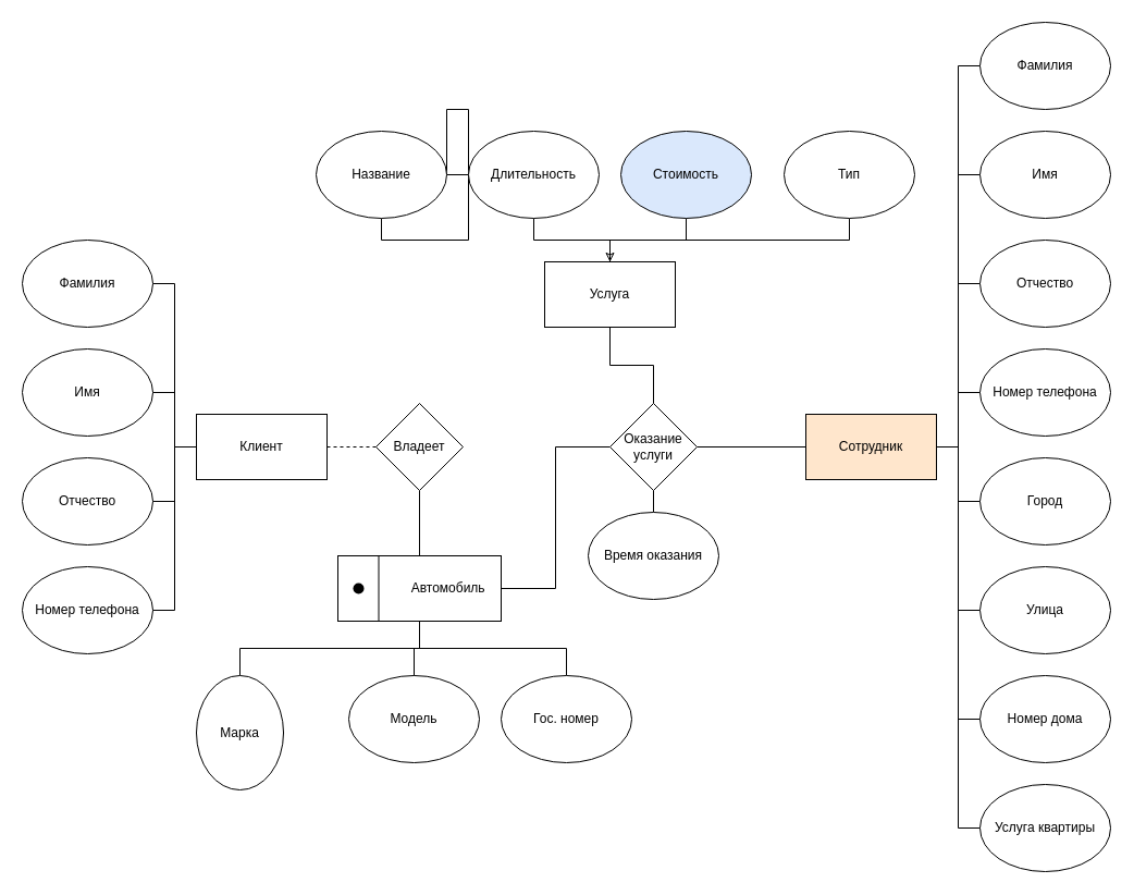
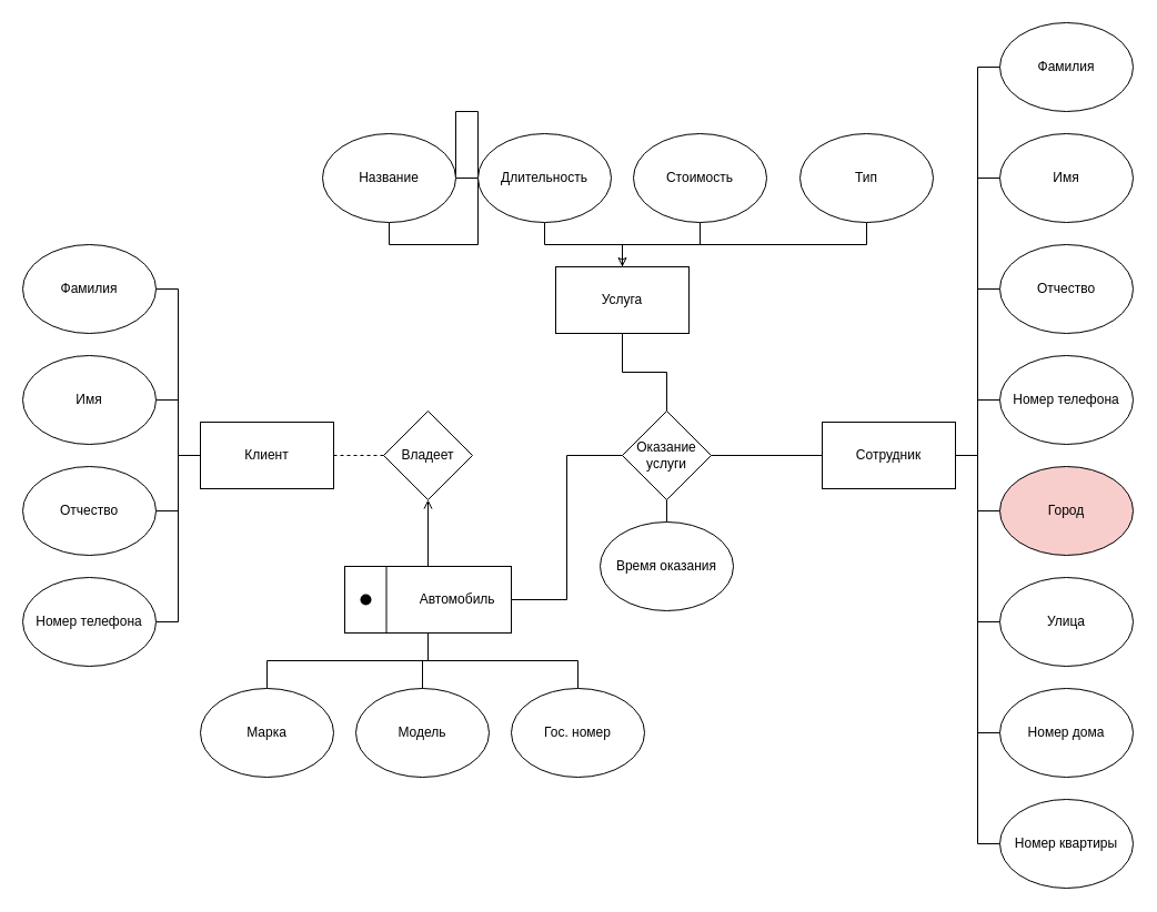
  <mxCell id="0" />
  <mxCell id="1" parent="0" />
  <mxCell id="2" style="edgeStyle=orthogonalEdgeStyle;rounded=0;orthogonalLoop=1;jettySize=auto;html=1;exitX=0.5;exitY=0;exitDx=0;exitDy=0;entryX=0.5;entryY=1;entryDx=0;entryDy=0;endArrow=none;endFill=0;" edge="1" parent="1" source="3" target="8"><mxGeometry relative="1" as="geometry" /></mxCell>
- <mxCell id="3" value="Марка" style="ellipse;whiteSpace=wrap;html=1;" vertex="1" parent="1"><mxGeometry x="180" y="620" width="80" height="105" as="geometry" /></mxCell>
+ <mxCell id="3" value="Марка" style="ellipse;whiteSpace=wrap;html=1;" vertex="1" parent="1"><mxGeometry x="180" y="620" width="120" height="80" as="geometry" /></mxCell>
  <mxCell id="4" value="Модель" style="ellipse;whiteSpace=wrap;html=1;" vertex="1" parent="1"><mxGeometry x="320" y="620" width="120" height="80" as="geometry" /></mxCell>
- <mxCell id="5" style="edgeStyle=orthogonalEdgeStyle;rounded=0;orthogonalLoop=1;jettySize=auto;html=1;exitX=0.5;exitY=0;exitDx=0;exitDy=0;entryX=0.5;entryY=1;entryDx=0;entryDy=0;endArrow=none;endFill=0;" edge="1" parent="1" source="8" target="9"><mxGeometry relative="1" as="geometry" /></mxCell>
+ <mxCell id="5" style="edgeStyle=orthogonalEdgeStyle;rounded=0;orthogonalLoop=1;jettySize=auto;html=1;exitX=0.5;exitY=0;exitDx=0;exitDy=0;entryX=0.5;entryY=1;entryDx=0;entryDy=0;endArrow=open;endFill=0;" edge="1" parent="1" source="8" target="9"><mxGeometry relative="1" as="geometry" /></mxCell>
  <mxCell id="6" style="edgeStyle=orthogonalEdgeStyle;rounded=0;orthogonalLoop=1;jettySize=auto;html=1;exitX=1;exitY=0.5;exitDx=0;exitDy=0;entryX=0;entryY=0.5;entryDx=0;entryDy=0;endArrow=none;endFill=0;" edge="1" parent="1" source="8" target="40"><mxGeometry relative="1" as="geometry" /></mxCell>
  <mxCell id="7" style="edgeStyle=orthogonalEdgeStyle;rounded=0;orthogonalLoop=1;jettySize=auto;html=1;exitX=0.5;exitY=1;exitDx=0;exitDy=0;entryX=0.5;entryY=0;entryDx=0;entryDy=0;endArrow=none;endFill=0;" edge="1" parent="1" source="8" target="4"><mxGeometry relative="1" as="geometry" /></mxCell>
  <mxCell id="8" value="&lt;span style=&quot;white-space: pre;&quot;&gt;&#09;&lt;/span&gt;&lt;span style=&quot;white-space: pre;&quot;&gt;&#09;&lt;/span&gt;Автомобиль" style="rounded=0;whiteSpace=wrap;html=1;" vertex="1" parent="1"><mxGeometry x="310" y="510" width="150" height="60" as="geometry" /></mxCell>
  <mxCell id="9" value="Владеет" style="rhombus;whiteSpace=wrap;html=1;" vertex="1" parent="1"><mxGeometry x="345" y="370" width="80" height="80" as="geometry" /></mxCell>
  <mxCell id="10" style="edgeStyle=orthogonalEdgeStyle;rounded=0;orthogonalLoop=1;jettySize=auto;html=1;exitX=1;exitY=0.5;exitDx=0;exitDy=0;entryX=0;entryY=0.5;entryDx=0;entryDy=0;endArrow=none;endFill=0;dashed=1;" edge="1" parent="1" source="11" target="9"><mxGeometry relative="1" as="geometry" /></mxCell>
  <mxCell id="11" value="Клиент" style="rounded=0;whiteSpace=wrap;html=1;" vertex="1" parent="1"><mxGeometry x="180" y="380" width="120" height="60" as="geometry" /></mxCell>
  <mxCell id="12" style="edgeStyle=orthogonalEdgeStyle;rounded=0;orthogonalLoop=1;jettySize=auto;html=1;exitX=0.5;exitY=0;exitDx=0;exitDy=0;entryX=0.5;entryY=1;entryDx=0;entryDy=0;endArrow=none;endFill=0;" edge="1" parent="1" source="13" target="8"><mxGeometry relative="1" as="geometry" /></mxCell>
  <mxCell id="13" value="Гос. номер" style="ellipse;whiteSpace=wrap;html=1;" vertex="1" parent="1"><mxGeometry x="460" y="620" width="120" height="80" as="geometry" /></mxCell>
  <mxCell id="14" style="edgeStyle=orthogonalEdgeStyle;rounded=0;orthogonalLoop=1;jettySize=auto;html=1;exitX=1;exitY=0.5;exitDx=0;exitDy=0;entryX=0;entryY=0.5;entryDx=0;entryDy=0;endArrow=none;endFill=0;" edge="1" parent="1" source="15" target="11"><mxGeometry relative="1" as="geometry" /></mxCell>
  <mxCell id="15" value="Фамилия" style="ellipse;whiteSpace=wrap;html=1;" vertex="1" parent="1"><mxGeometry x="20" y="220" width="120" height="80" as="geometry" /></mxCell>
  <mxCell id="16" style="edgeStyle=orthogonalEdgeStyle;rounded=0;orthogonalLoop=1;jettySize=auto;html=1;exitX=1;exitY=0.5;exitDx=0;exitDy=0;entryX=0;entryY=0.5;entryDx=0;entryDy=0;endArrow=none;endFill=0;" edge="1" parent="1" source="17" target="11"><mxGeometry relative="1" as="geometry" /></mxCell>
  <mxCell id="17" value="Имя" style="ellipse;whiteSpace=wrap;html=1;" vertex="1" parent="1"><mxGeometry x="20" y="320" width="120" height="80" as="geometry" /></mxCell>
  <mxCell id="18" style="edgeStyle=orthogonalEdgeStyle;rounded=0;orthogonalLoop=1;jettySize=auto;html=1;exitX=1;exitY=0.5;exitDx=0;exitDy=0;entryX=0;entryY=0.5;entryDx=0;entryDy=0;endArrow=none;endFill=0;" edge="1" parent="1" source="19" target="11"><mxGeometry relative="1" as="geometry" /></mxCell>
  <mxCell id="19" value="Отчество" style="ellipse;whiteSpace=wrap;html=1;" vertex="1" parent="1"><mxGeometry x="20" y="420" width="120" height="80" as="geometry" /></mxCell>
  <mxCell id="20" style="edgeStyle=orthogonalEdgeStyle;rounded=0;orthogonalLoop=1;jettySize=auto;html=1;exitX=1;exitY=0.5;exitDx=0;exitDy=0;entryX=0;entryY=0.5;entryDx=0;entryDy=0;endArrow=none;endFill=0;" edge="1" parent="1" source="21" target="11"><mxGeometry relative="1" as="geometry" /></mxCell>
  <mxCell id="21" value="Номер телефона" style="ellipse;whiteSpace=wrap;html=1;" vertex="1" parent="1"><mxGeometry x="20" y="520" width="120" height="80" as="geometry" /></mxCell>
  <mxCell id="22" style="edgeStyle=orthogonalEdgeStyle;rounded=0;orthogonalLoop=1;jettySize=auto;html=1;exitX=0;exitY=0.5;exitDx=0;exitDy=0;entryX=1;entryY=0.5;entryDx=0;entryDy=0;endArrow=none;endFill=0;" edge="1" parent="1" source="23" target="40"><mxGeometry relative="1" as="geometry" /></mxCell>
- <mxCell id="23" value="Сотрудник" style="rounded=0;whiteSpace=wrap;html=1;fillColor=#ffe6cc;" vertex="1" parent="1"><mxGeometry x="740" y="380" width="120" height="60" as="geometry" /></mxCell>
+ <mxCell id="23" value="Сотрудник" style="rounded=0;whiteSpace=wrap;html=1;" vertex="1" parent="1"><mxGeometry x="740" y="380" width="120" height="60" as="geometry" /></mxCell>
  <mxCell id="24" style="edgeStyle=orthogonalEdgeStyle;rounded=0;orthogonalLoop=1;jettySize=auto;html=1;exitX=0;exitY=0.5;exitDx=0;exitDy=0;entryX=1;entryY=0.5;entryDx=0;entryDy=0;endArrow=none;endFill=0;" edge="1" parent="1" source="25" target="23"><mxGeometry relative="1" as="geometry" /></mxCell>
  <mxCell id="25" value="Фамилия" style="ellipse;whiteSpace=wrap;html=1;" vertex="1" parent="1"><mxGeometry x="900" y="20" width="120" height="80" as="geometry" /></mxCell>
  <mxCell id="26" style="edgeStyle=orthogonalEdgeStyle;rounded=0;orthogonalLoop=1;jettySize=auto;html=1;exitX=0;exitY=0.5;exitDx=0;exitDy=0;entryX=1;entryY=0.5;entryDx=0;entryDy=0;endArrow=none;endFill=0;" edge="1" parent="1" source="27" target="23"><mxGeometry relative="1" as="geometry" /></mxCell>
  <mxCell id="27" value="Имя" style="ellipse;whiteSpace=wrap;html=1;" vertex="1" parent="1"><mxGeometry x="900" y="120" width="120" height="80" as="geometry" /></mxCell>
  <mxCell id="28" style="edgeStyle=orthogonalEdgeStyle;rounded=0;orthogonalLoop=1;jettySize=auto;html=1;exitX=0;exitY=0.5;exitDx=0;exitDy=0;entryX=1;entryY=0.5;entryDx=0;entryDy=0;endArrow=none;endFill=0;" edge="1" parent="1" source="29" target="23"><mxGeometry relative="1" as="geometry" /></mxCell>
  <mxCell id="29" value="Отчество" style="ellipse;whiteSpace=wrap;html=1;" vertex="1" parent="1"><mxGeometry x="900" y="220" width="120" height="80" as="geometry" /></mxCell>
  <mxCell id="30" style="edgeStyle=orthogonalEdgeStyle;rounded=0;orthogonalLoop=1;jettySize=auto;html=1;exitX=0;exitY=0.5;exitDx=0;exitDy=0;entryX=1;entryY=0.5;entryDx=0;entryDy=0;endArrow=none;endFill=0;" edge="1" parent="1" source="31" target="23"><mxGeometry relative="1" as="geometry" /></mxCell>
  <mxCell id="31" value="Номер телефона" style="ellipse;whiteSpace=wrap;html=1;" vertex="1" parent="1"><mxGeometry x="900" y="320" width="120" height="80" as="geometry" /></mxCell>
  <mxCell id="32" style="edgeStyle=orthogonalEdgeStyle;rounded=0;orthogonalLoop=1;jettySize=auto;html=1;exitX=0;exitY=0.5;exitDx=0;exitDy=0;entryX=1;entryY=0.5;entryDx=0;entryDy=0;endArrow=none;endFill=0;" edge="1" parent="1" source="33" target="23"><mxGeometry relative="1" as="geometry" /></mxCell>
- <mxCell id="33" value="Город" style="ellipse;whiteSpace=wrap;html=1;" vertex="1" parent="1"><mxGeometry x="900" y="420" width="120" height="80" as="geometry" /></mxCell>
+ <mxCell id="33" value="Город" style="ellipse;whiteSpace=wrap;html=1;fillColor=#f8cecc;" vertex="1" parent="1"><mxGeometry x="900" y="420" width="120" height="80" as="geometry" /></mxCell>
  <mxCell id="34" style="edgeStyle=orthogonalEdgeStyle;rounded=0;orthogonalLoop=1;jettySize=auto;html=1;exitX=0;exitY=0.5;exitDx=0;exitDy=0;entryX=1;entryY=0.5;entryDx=0;entryDy=0;endArrow=none;endFill=0;" edge="1" parent="1" source="35" target="23"><mxGeometry relative="1" as="geometry" /></mxCell>
  <mxCell id="35" value="Улица" style="ellipse;whiteSpace=wrap;html=1;" vertex="1" parent="1"><mxGeometry x="900" y="520" width="120" height="80" as="geometry" /></mxCell>
  <mxCell id="36" style="edgeStyle=orthogonalEdgeStyle;rounded=0;orthogonalLoop=1;jettySize=auto;html=1;exitX=0;exitY=0.5;exitDx=0;exitDy=0;entryX=1;entryY=0.5;entryDx=0;entryDy=0;endArrow=none;endFill=0;" edge="1" parent="1" source="37" target="23"><mxGeometry relative="1" as="geometry" /></mxCell>
  <mxCell id="37" value="Номер дома" style="ellipse;whiteSpace=wrap;html=1;" vertex="1" parent="1"><mxGeometry x="900" y="620" width="120" height="80" as="geometry" /></mxCell>
  <mxCell id="38" style="edgeStyle=orthogonalEdgeStyle;rounded=0;orthogonalLoop=1;jettySize=auto;html=1;exitX=0;exitY=0.5;exitDx=0;exitDy=0;entryX=1;entryY=0.5;entryDx=0;entryDy=0;endArrow=none;endFill=0;" edge="1" parent="1" source="39" target="23"><mxGeometry relative="1" as="geometry" /></mxCell>
- <mxCell id="39" value="Услуга квартиры" style="ellipse;whiteSpace=wrap;html=1;" vertex="1" parent="1"><mxGeometry x="900" y="720" width="120" height="80" as="geometry" /></mxCell>
+ <mxCell id="39" value="Номер квартиры" style="ellipse;whiteSpace=wrap;html=1;" vertex="1" parent="1"><mxGeometry x="900" y="720" width="120" height="80" as="geometry" /></mxCell>
  <mxCell id="40" value="Оказание услуги" style="rhombus;whiteSpace=wrap;html=1;" vertex="1" parent="1"><mxGeometry x="560" y="370" width="80" height="80" as="geometry" /></mxCell>
  <mxCell id="41" style="edgeStyle=orthogonalEdgeStyle;rounded=0;orthogonalLoop=1;jettySize=auto;html=1;exitX=0.5;exitY=0;exitDx=0;exitDy=0;entryX=0.5;entryY=1;entryDx=0;entryDy=0;endArrow=none;endFill=0;" edge="1" parent="1" source="42" target="40"><mxGeometry relative="1" as="geometry" /></mxCell>
  <mxCell id="42" value="Время оказания" style="ellipse;whiteSpace=wrap;html=1;" vertex="1" parent="1"><mxGeometry x="540" y="470" width="120" height="80" as="geometry" /></mxCell>
  <mxCell id="43" style="edgeStyle=orthogonalEdgeStyle;rounded=0;orthogonalLoop=1;jettySize=auto;html=1;exitX=0.5;exitY=1;exitDx=0;exitDy=0;entryX=0.5;entryY=0;entryDx=0;entryDy=0;endArrow=none;endFill=0;" edge="1" parent="1" source="44" target="40"><mxGeometry relative="1" as="geometry" /></mxCell>
  <mxCell id="44" value="Услуга" style="rounded=0;whiteSpace=wrap;html=1;" vertex="1" parent="1"><mxGeometry x="500" y="240" width="120" height="60" as="geometry" /></mxCell>
  <mxCell id="45" style="edgeStyle=orthogonalEdgeStyle;rounded=0;orthogonalLoop=1;jettySize=auto;html=1;exitX=0.5;exitY=1;exitDx=0;exitDy=0;endArrow=none;endFill=0;" edge="1" parent="1" source="46" target="48"><mxGeometry relative="1" as="geometry" /></mxCell>
  <mxCell id="46" value="Название" style="ellipse;whiteSpace=wrap;html=1;" vertex="1" parent="1"><mxGeometry x="290" y="120" width="120" height="80" as="geometry" /></mxCell>
  <mxCell id="47" style="edgeStyle=orthogonalEdgeStyle;rounded=0;orthogonalLoop=1;jettySize=auto;html=1;exitX=0.5;exitY=1;exitDx=0;exitDy=0;entryX=0.5;entryY=0;entryDx=0;entryDy=0;endArrow=none;endFill=0;" edge="1" parent="1" source="48" target="44"><mxGeometry relative="1" as="geometry" /></mxCell>
  <mxCell id="48" value="Длительность" style="ellipse;whiteSpace=wrap;html=1;" vertex="1" parent="1"><mxGeometry x="430" y="120" width="120" height="80" as="geometry" /></mxCell>
  <mxCell id="49" style="edgeStyle=orthogonalEdgeStyle;rounded=0;orthogonalLoop=1;jettySize=auto;html=1;exitX=0.5;exitY=1;exitDx=0;exitDy=0;entryX=0.5;entryY=0;entryDx=0;entryDy=0;endArrow=none;endFill=0;" edge="1" parent="1" source="50" target="44"><mxGeometry relative="1" as="geometry" /></mxCell>
- <mxCell id="50" value="Стоимость" style="ellipse;whiteSpace=wrap;html=1;fillColor=#dae8fc;" vertex="1" parent="1"><mxGeometry x="570" y="120" width="120" height="80" as="geometry" /></mxCell>
+ <mxCell id="50" value="Стоимость" style="ellipse;whiteSpace=wrap;html=1;" vertex="1" parent="1"><mxGeometry x="570" y="120" width="120" height="80" as="geometry" /></mxCell>
  <mxCell id="51" style="edgeStyle=orthogonalEdgeStyle;rounded=0;orthogonalLoop=1;jettySize=auto;html=1;exitX=0.5;exitY=1;exitDx=0;exitDy=0;entryX=0.5;entryY=0;entryDx=0;entryDy=0;endArrow=classic;endFill=0;" edge="1" parent="1" source="52" target="44"><mxGeometry relative="1" as="geometry" /></mxCell>
  <mxCell id="52" value="Тип" style="ellipse;whiteSpace=wrap;html=1;" vertex="1" parent="1"><mxGeometry x="720" y="120" width="120" height="80" as="geometry" /></mxCell>
  <mxCell id="53" value="" style="endArrow=none;html=1;rounded=0;entryX=0.25;entryY=0;entryDx=0;entryDy=0;exitX=0.25;exitY=1;exitDx=0;exitDy=0;" edge="1" parent="1" source="8" target="8"><mxGeometry width="50" height="50" relative="1" as="geometry"><mxPoint x="340" y="590" as="sourcePoint" /><mxPoint x="390" y="540" as="targetPoint" /></mxGeometry></mxCell>
  <mxCell id="54" value="" style="shape=ellipse;fillColor=#000000;strokeColor=none;html=1;sketch=0;" vertex="1" parent="1"><mxGeometry x="324" y="535" width="10" height="10" as="geometry" /></mxCell>
